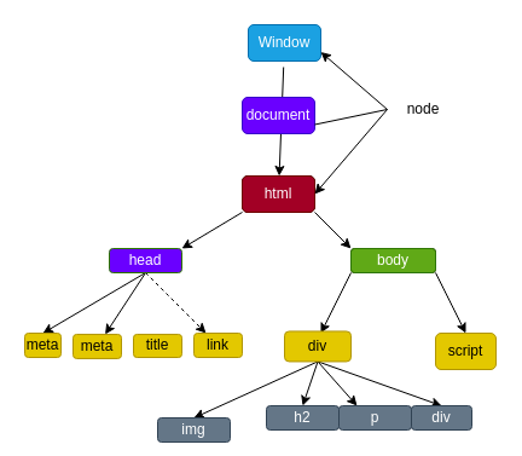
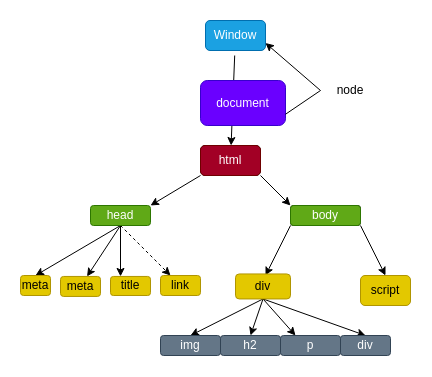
  <mxCell id="0" />
  <mxCell id="1" parent="0" />
  <mxCell id="2" value="" style="edgeStyle=none;html=1;rounded=1;" parent="1" target="5" edge="1"><mxGeometry relative="1" as="geometry"><mxPoint x="234.2" y="55" as="sourcePoint" /></mxGeometry></mxCell>
  <mxCell id="3" style="edgeStyle=none;html=1;exitX=1;exitY=1;exitDx=0;exitDy=0;entryX=0;entryY=0;entryDx=0;entryDy=0;rounded=1;" parent="1" source="5" target="8" edge="1"><mxGeometry relative="1" as="geometry" /></mxCell>
  <mxCell id="4" style="edgeStyle=none;html=1;exitX=0;exitY=1;exitDx=0;exitDy=0;entryX=1;entryY=0;entryDx=0;entryDy=0;rounded=1;" parent="1" source="5" target="13" edge="1"><mxGeometry relative="1" as="geometry" /></mxCell>
  <mxCell id="5" value="" style="whiteSpace=wrap;html=1;rounded=1;" parent="1" vertex="1"><mxGeometry x="200" y="145" width="60" height="30" as="geometry" /></mxCell>
  <mxCell id="6" style="edgeStyle=none;html=1;exitX=0;exitY=1;exitDx=0;exitDy=0;entryX=0.5;entryY=0;entryDx=0;entryDy=0;rounded=1;" parent="1" source="8" edge="1"><mxGeometry relative="1" as="geometry"><mxPoint x="265" y="275" as="targetPoint" /></mxGeometry></mxCell>
  <mxCell id="7" style="edgeStyle=none;html=1;exitX=1;exitY=1;exitDx=0;exitDy=0;entryX=0.25;entryY=0;entryDx=0;entryDy=0;rounded=1;" parent="1" source="8" edge="1"><mxGeometry relative="1" as="geometry"><mxPoint x="385" y="275" as="targetPoint" /></mxGeometry></mxCell>
  <mxCell id="8" value="" style="whiteSpace=wrap;html=1;rounded=1;" parent="1" vertex="1"><mxGeometry x="290" y="205" width="70" height="20" as="geometry" /></mxCell>
+ <mxCell id="9" style="edgeStyle=none;html=1;exitX=0.5;exitY=1;exitDx=0;exitDy=0;entryX=0.25;entryY=0;entryDx=0;entryDy=0;rounded=1;" parent="1" source="13" target="21" edge="1"><mxGeometry relative="1" as="geometry"><mxPoint x="110" y="265" as="targetPoint" /></mxGeometry></mxCell>
  <mxCell id="10" style="edgeStyle=none;html=1;exitX=0.5;exitY=1;exitDx=0;exitDy=0;entryX=0.25;entryY=0;entryDx=0;entryDy=0;rounded=1;dashed=1;" parent="1" source="13" target="22" edge="1"><mxGeometry relative="1" as="geometry"><mxPoint x="150" y="265" as="targetPoint" /></mxGeometry></mxCell>
  <mxCell id="11" style="html=1;exitX=0.5;exitY=1;exitDx=0;exitDy=0;entryX=0.5;entryY=0;entryDx=0;entryDy=0;rounded=1;" parent="1" source="13" target="20" edge="1"><mxGeometry relative="1" as="geometry"><mxPoint x="40" y="265" as="targetPoint" /></mxGeometry></mxCell>
  <mxCell id="12" style="edgeStyle=none;html=1;exitX=0.5;exitY=1;exitDx=0;exitDy=0;rounded=1;" edge="1" parent="1" source="13" target="19"><mxGeometry relative="1" as="geometry" /></mxCell>
- <mxCell id="13" value="head" style="whiteSpace=wrap;html=1;rounded=1;labelBackgroundColor=none;labelBorderColor=none;fillColor=#6a00ff;fontColor=#ffffff;strokeColor=#2D7600;" parent="1" vertex="1"><mxGeometry x="90" y="205" width="60" height="20" as="geometry" /></mxCell>
+ <mxCell id="13" value="head" style="whiteSpace=wrap;html=1;rounded=1;labelBackgroundColor=none;labelBorderColor=none;fillColor=#60a917;fontColor=#ffffff;strokeColor=#2D7600;" parent="1" vertex="1"><mxGeometry x="90" y="205" width="60" height="20" as="geometry" /></mxCell>
  <mxCell id="14" value="" style="edgeStyle=none;html=1;endArrow=none;rounded=1;" parent="1" edge="1"><mxGeometry relative="1" as="geometry"><mxPoint x="90" y="275" as="targetPoint" /><mxPoint x="90" y="275" as="sourcePoint" /></mxGeometry></mxCell>
  <mxCell id="15" value="Window" style="text;strokeColor=#006EAF;align=center;fillColor=#1ba1e2;html=1;verticalAlign=middle;whiteSpace=wrap;rounded=1;fontColor=#ffffff;" parent="1" vertex="1"><mxGeometry x="205" y="20" width="60" height="30" as="geometry" /></mxCell>
- <mxCell id="16" value="document" style="text;strokeColor=#3700CC;align=center;fillColor=#6a00ff;html=1;verticalAlign=middle;whiteSpace=wrap;rounded=1;fontColor=#ffffff;" parent="1" vertex="1"><mxGeometry x="200" y="80" width="60" height="30" as="geometry" /></mxCell>
+ <mxCell id="16" value="document" style="text;strokeColor=#3700CC;align=center;fillColor=#6a00ff;html=1;verticalAlign=middle;whiteSpace=wrap;rounded=1;fontColor=#ffffff;" parent="1" vertex="1"><mxGeometry x="200" y="80" width="85" height="45" as="geometry" /></mxCell>
  <mxCell id="17" value="html" style="text;strokeColor=#6F0000;align=center;fillColor=#a20025;html=1;verticalAlign=middle;whiteSpace=wrap;rounded=1;fontColor=#ffffff;" parent="1" vertex="1"><mxGeometry x="200" y="145" width="60" height="30" as="geometry" /></mxCell>
  <mxCell id="18" value="body" style="text;strokeColor=#2D7600;align=center;fillColor=#60a917;html=1;verticalAlign=middle;whiteSpace=wrap;rounded=1;fontColor=#ffffff;" parent="1" vertex="1"><mxGeometry x="290" y="205" width="70" height="20" as="geometry" /></mxCell>
  <mxCell id="19" value="meta" style="text;strokeColor=#B09500;align=center;fillColor=#e3c800;html=1;verticalAlign=middle;whiteSpace=wrap;rounded=1;fontColor=#000000;" parent="1" vertex="1"><mxGeometry x="60" y="275.94" width="40" height="20" as="geometry" /></mxCell>
  <mxCell id="20" value="meta" style="text;strokeColor=#B09500;align=center;fillColor=#e3c800;html=1;verticalAlign=middle;whiteSpace=wrap;rounded=1;fontColor=#000000;" parent="1" vertex="1"><mxGeometry x="20" y="275" width="30" height="20" as="geometry" /></mxCell>
  <mxCell id="21" value="title" style="text;strokeColor=#B09500;align=center;fillColor=#e3c800;html=1;verticalAlign=middle;whiteSpace=wrap;rounded=1;fontColor=#000000;" parent="1" vertex="1"><mxGeometry x="110" y="275.94" width="40" height="19.06" as="geometry" /></mxCell>
  <mxCell id="22" value="link" style="text;strokeColor=#B09500;align=center;fillColor=#e3c800;html=1;verticalAlign=middle;whiteSpace=wrap;rounded=1;fontColor=#000000;" parent="1" vertex="1"><mxGeometry x="160" y="275" width="40" height="20" as="geometry" /></mxCell>
  <mxCell id="23" style="edgeStyle=none;html=1;exitX=0.5;exitY=1;exitDx=0;exitDy=0;entryX=0.5;entryY=0;entryDx=0;entryDy=0;" edge="1" parent="1" source="27" target="29"><mxGeometry relative="1" as="geometry" /></mxCell>
  <mxCell id="24" style="edgeStyle=none;html=1;exitX=0.5;exitY=1;exitDx=0;exitDy=0;entryX=0.5;entryY=0;entryDx=0;entryDy=0;" edge="1" parent="1" source="27" target="30"><mxGeometry relative="1" as="geometry" /></mxCell>
  <mxCell id="25" style="edgeStyle=none;html=1;exitX=0.5;exitY=1;exitDx=0;exitDy=0;entryX=0.25;entryY=0;entryDx=0;entryDy=0;" edge="1" parent="1" source="27" target="32"><mxGeometry relative="1" as="geometry" /></mxCell>
  <mxCell id="26" style="edgeStyle=none;html=1;exitX=0.5;exitY=1;exitDx=0;exitDy=0;entryX=0.5;entryY=0;entryDx=0;entryDy=0;" edge="1" parent="1" source="27" target="31"><mxGeometry relative="1" as="geometry" /></mxCell>
  <mxCell id="27" value="div" style="text;strokeColor=#B09500;align=center;fillColor=#e3c800;html=1;verticalAlign=middle;whiteSpace=wrap;rounded=1;fontColor=#000000;" parent="1" vertex="1"><mxGeometry x="235" y="273.44" width="55" height="25" as="geometry" /></mxCell>
  <mxCell id="28" value="script" style="text;strokeColor=#B09500;align=center;fillColor=#e3c800;html=1;verticalAlign=middle;whiteSpace=wrap;rounded=1;fontColor=#000000;" parent="1" vertex="1"><mxGeometry x="360" y="275" width="50" height="30" as="geometry" /></mxCell>
- <mxCell id="29" value="img" style="text;strokeColor=#314354;align=center;fillColor=#647687;html=1;verticalAlign=middle;whiteSpace=wrap;rounded=1;fontColor=#ffffff;" parent="1" vertex="1"><mxGeometry x="130" y="345" width="60" height="20" as="geometry" /></mxCell>
+ <mxCell id="29" value="img" style="text;strokeColor=#314354;align=center;fillColor=#647687;html=1;verticalAlign=middle;whiteSpace=wrap;rounded=1;fontColor=#ffffff;" parent="1" vertex="1"><mxGeometry x="160" y="335" width="60" height="20" as="geometry" /></mxCell>
  <mxCell id="30" value="h2" style="text;strokeColor=#314354;align=center;fillColor=#647687;html=1;verticalAlign=middle;whiteSpace=wrap;rounded=1;fontColor=#ffffff;" parent="1" vertex="1"><mxGeometry x="220" y="335" width="60" height="20" as="geometry" /></mxCell>
  <mxCell id="31" value="div" style="text;strokeColor=#314354;align=center;fillColor=#647687;html=1;verticalAlign=middle;whiteSpace=wrap;rounded=1;fontColor=#ffffff;" parent="1" vertex="1"><mxGeometry x="340" y="335" width="50" height="20" as="geometry" /></mxCell>
  <mxCell id="32" value="p" style="text;strokeColor=#314354;align=center;fillColor=#647687;html=1;verticalAlign=middle;whiteSpace=wrap;rounded=1;fontColor=#ffffff;" vertex="1" parent="1"><mxGeometry x="280" y="335" width="60" height="20" as="geometry" /></mxCell>
  <mxCell id="33" style="edgeStyle=none;html=1;exitX=0;exitY=0.5;exitDx=0;exitDy=0;entryX=1;entryY=0.75;entryDx=0;entryDy=0;" edge="1" parent="1" source="36" target="15"><mxGeometry relative="1" as="geometry" /></mxCell>
  <mxCell id="34" style="edgeStyle=none;html=1;exitX=0;exitY=0.5;exitDx=0;exitDy=0;entryX=1;entryY=0.75;entryDx=0;entryDy=0;endArrow=none;" edge="1" parent="1" source="36" target="16"><mxGeometry relative="1" as="geometry" /></mxCell>
- <mxCell id="35" style="edgeStyle=none;html=1;exitX=0;exitY=0.5;exitDx=0;exitDy=0;entryX=1;entryY=0.5;entryDx=0;entryDy=0;" edge="1" parent="1" source="36" target="17"><mxGeometry relative="1" as="geometry" /></mxCell>
  <mxCell id="36" value="node" style="text;strokeColor=none;align=center;fillColor=none;html=1;verticalAlign=middle;whiteSpace=wrap;rounded=0;shadow=0;" vertex="1" parent="1"><mxGeometry x="320" y="75" width="60" height="30" as="geometry" /></mxCell>
